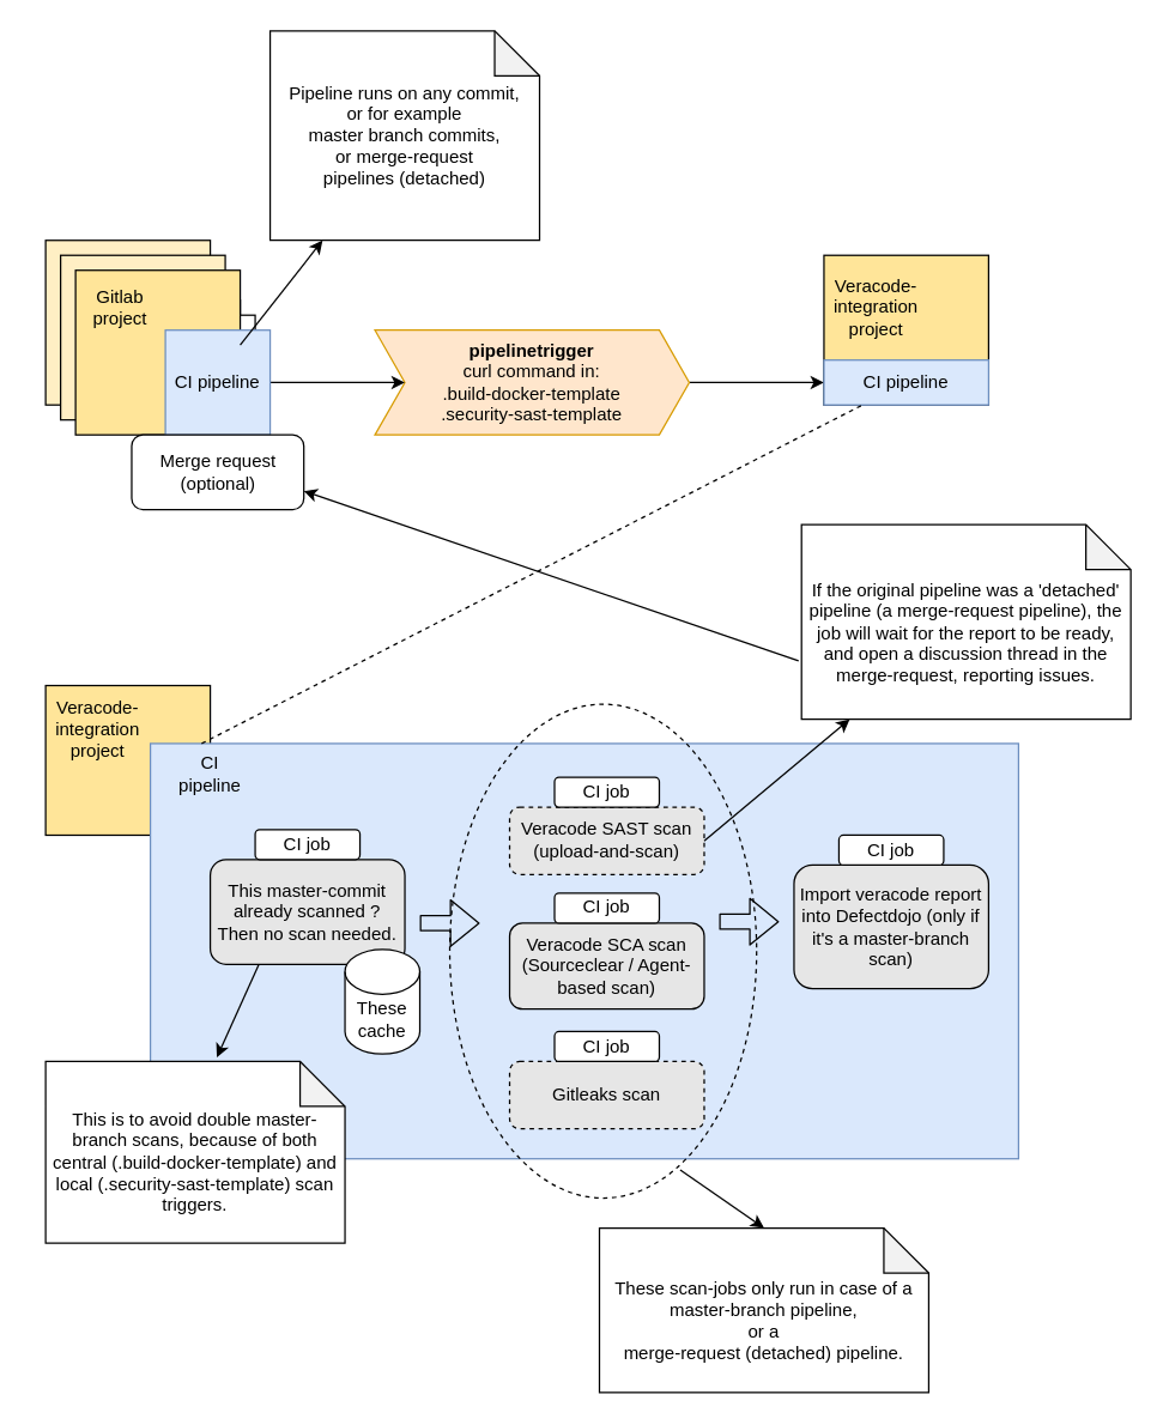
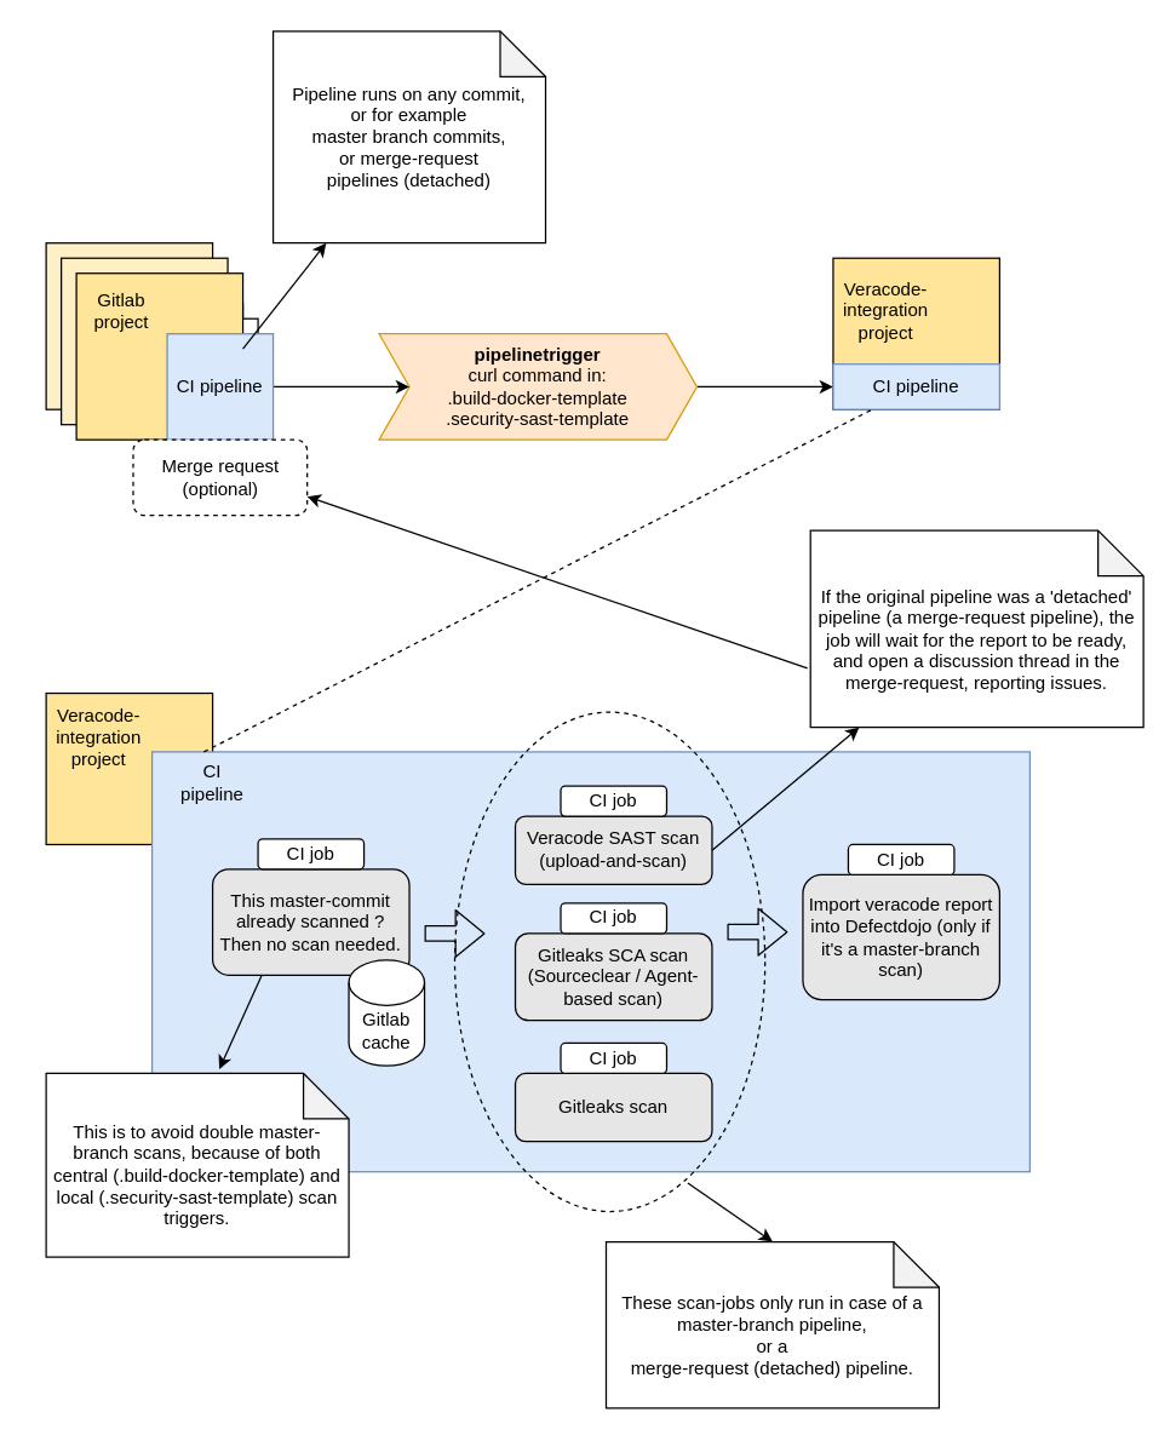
  <mxCell id="0" />
  <mxCell id="1" parent="0" />
  <mxCell id="2" value="" style="whiteSpace=wrap;html=1;fillColor=#FFE599;" vertex="1" parent="1"><mxGeometry x="30" y="457.5" width="110" height="100" as="geometry" /></mxCell>
  <mxCell id="3" value="" style="whiteSpace=wrap;html=1;fillColor=#dae8fc;strokeColor=#6c8ebf;" vertex="1" parent="1"><mxGeometry x="100" y="496.25" width="580" height="277.5" as="geometry" /></mxCell>
  <mxCell id="4" value="" style="ellipse;whiteSpace=wrap;html=1;dashed=1;fillColor=none;" vertex="1" parent="1"><mxGeometry x="300" y="470" width="205" height="330" as="geometry" /></mxCell>
  <mxCell id="5" value="" style="whiteSpace=wrap;html=1;aspect=fixed;fillColor=#FFEFC4;" vertex="1" parent="1"><mxGeometry x="30" y="160" width="110" height="110" as="geometry" /></mxCell>
  <mxCell id="6" value="Gitlab project" style="text;html=1;strokeColor=none;fillColor=none;align=center;verticalAlign=middle;whiteSpace=wrap;rounded=0;" vertex="1" parent="1"><mxGeometry x="30" y="170" width="60" height="30" as="geometry" /></mxCell>
  <mxCell id="7" value="" style="whiteSpace=wrap;html=1;fillColor=#FFE599;" vertex="1" parent="1"><mxGeometry x="550" y="170" width="110" height="100" as="geometry" /></mxCell>
  <mxCell id="8" style="edgeStyle=orthogonalEdgeStyle;rounded=0;orthogonalLoop=1;jettySize=auto;html=1;exitX=1;exitY=0.5;exitDx=0;exitDy=0;entryX=0;entryY=0.5;entryDx=0;entryDy=0;" edge="1" parent="1" source="9" target="19"><mxGeometry relative="1" as="geometry" /></mxCell>
  <mxCell id="9" value="&lt;b&gt;pipelinetrigger&lt;/b&gt;&lt;br&gt;&lt;div&gt;curl command in:&lt;/div&gt;&lt;div&gt;.build-docker-template&lt;/div&gt;&lt;div&gt;.security-sast-template&lt;br&gt;&lt;/div&gt;" style="shape=step;perimeter=stepPerimeter;whiteSpace=wrap;html=1;fixedSize=1;fillColor=#ffe6cc;strokeColor=#d79b00;" vertex="1" parent="1"><mxGeometry x="250" y="220" width="210" height="70" as="geometry" /></mxCell>
  <mxCell id="10" value="CI pipeline" style="whiteSpace=wrap;html=1;aspect=fixed;" vertex="1" parent="1"><mxGeometry x="90" y="200" width="70" height="70" as="geometry" /></mxCell>
  <mxCell id="11" value="" style="whiteSpace=wrap;html=1;aspect=fixed;fillColor=#FFEFC4;" vertex="1" parent="1"><mxGeometry x="40" y="170" width="110" height="110" as="geometry" /></mxCell>
  <mxCell id="12" value="Gitlab project" style="text;html=1;strokeColor=none;fillColor=none;align=center;verticalAlign=middle;whiteSpace=wrap;rounded=0;" vertex="1" parent="1"><mxGeometry x="40" y="180" width="60" height="30" as="geometry" /></mxCell>
  <mxCell id="13" value="CI pipeline" style="whiteSpace=wrap;html=1;aspect=fixed;" vertex="1" parent="1"><mxGeometry x="100" y="210" width="70" height="70" as="geometry" /></mxCell>
  <mxCell id="14" value="" style="whiteSpace=wrap;html=1;aspect=fixed;fillColor=#FFE599;" vertex="1" parent="1"><mxGeometry x="50" y="180" width="110" height="110" as="geometry" /></mxCell>
  <mxCell id="15" value="Gitlab project" style="text;html=1;strokeColor=none;fillColor=none;align=center;verticalAlign=middle;whiteSpace=wrap;rounded=0;" vertex="1" parent="1"><mxGeometry x="50" y="190" width="60" height="30" as="geometry" /></mxCell>
  <mxCell id="16" style="edgeStyle=orthogonalEdgeStyle;rounded=0;orthogonalLoop=1;jettySize=auto;html=1;exitX=1;exitY=0.5;exitDx=0;exitDy=0;entryX=0;entryY=0.5;entryDx=0;entryDy=0;" edge="1" parent="1" source="17" target="9"><mxGeometry relative="1" as="geometry" /></mxCell>
  <mxCell id="17" value="CI pipeline" style="whiteSpace=wrap;html=1;aspect=fixed;fillColor=#dae8fc;strokeColor=#6c8ebf;" vertex="1" parent="1"><mxGeometry x="110" y="220" width="70" height="70" as="geometry" /></mxCell>
  <mxCell id="18" value="&lt;div&gt;Veracode-integration project&lt;/div&gt;" style="text;html=1;strokeColor=none;fillColor=none;align=center;verticalAlign=middle;whiteSpace=wrap;rounded=0;" vertex="1" parent="1"><mxGeometry x="540" y="185" width="90" height="40" as="geometry" /></mxCell>
  <mxCell id="19" value="CI pipeline" style="whiteSpace=wrap;html=1;fillColor=#dae8fc;strokeColor=#6c8ebf;" vertex="1" parent="1"><mxGeometry x="550" y="240" width="110" height="30" as="geometry" /></mxCell>
  <mxCell id="20" value="&lt;div&gt;Pipeline runs on any commit,&lt;/div&gt;&lt;div&gt;or for example&lt;/div&gt;&lt;div&gt;master branch commits,&lt;/div&gt;&lt;div&gt;or merge-request&lt;/div&gt;&lt;div&gt;pipelines (detached)&lt;/div&gt;" style="shape=note;whiteSpace=wrap;html=1;backgroundOutline=1;darkOpacity=0.05;" vertex="1" parent="1"><mxGeometry x="180" y="20" width="180" height="140" as="geometry" /></mxCell>
  <mxCell id="21" value="" style="endArrow=classic;html=1;" edge="1" parent="1" target="20"><mxGeometry width="50" height="50" relative="1" as="geometry"><mxPoint x="160" y="230" as="sourcePoint" /><mxPoint x="210" y="180" as="targetPoint" /></mxGeometry></mxCell>
  <mxCell id="22" value="&lt;div&gt;Veracode-integration project&lt;/div&gt;" style="text;html=1;strokeColor=none;fillColor=none;align=center;verticalAlign=middle;whiteSpace=wrap;rounded=0;" vertex="1" parent="1"><mxGeometry x="20" y="466.75" width="90" height="40" as="geometry" /></mxCell>
  <mxCell id="23" value="This master-commit already scanned ? Then no scan needed." style="rounded=1;whiteSpace=wrap;html=1;fillColor=#E6E6E6;" vertex="1" parent="1"><mxGeometry x="140" y="573.75" width="130" height="70" as="geometry" /></mxCell>
  <mxCell id="24" value="&lt;div&gt;&lt;br&gt;&lt;/div&gt;&lt;div&gt;This is to avoid double master-branch scans, because of both central (.build-docker-template) and local (.security-sast-template) scan triggers.&lt;/div&gt;" style="shape=note;whiteSpace=wrap;html=1;backgroundOutline=1;darkOpacity=0.05;" vertex="1" parent="1"><mxGeometry x="30" y="708.75" width="200" height="121.25" as="geometry" /></mxCell>
  <mxCell id="25" value="" style="endArrow=classic;html=1;entryX=0.572;entryY=-0.023;entryDx=0;entryDy=0;entryPerimeter=0;exitX=0.25;exitY=1;exitDx=0;exitDy=0;" edge="1" parent="1" source="23" target="24"><mxGeometry width="50" height="50" relative="1" as="geometry"><mxPoint x="190" y="693.75" as="sourcePoint" /><mxPoint x="370" y="713.75" as="targetPoint" /></mxGeometry></mxCell>
- <mxCell id="26" value="&lt;div&gt;These cache&lt;/div&gt;" style="shape=cylinder3;whiteSpace=wrap;html=1;boundedLbl=1;backgroundOutline=1;size=15;" vertex="1" parent="1"><mxGeometry x="230" y="633.75" width="50" height="70" as="geometry" /></mxCell>
+ <mxCell id="26" value="&lt;div&gt;Gitlab cache&lt;/div&gt;" style="shape=cylinder3;whiteSpace=wrap;html=1;boundedLbl=1;backgroundOutline=1;size=15;" vertex="1" parent="1"><mxGeometry x="230" y="633.75" width="50" height="70" as="geometry" /></mxCell>
  <mxCell id="27" value="&lt;div&gt;CI job&lt;/div&gt;" style="rounded=1;whiteSpace=wrap;html=1;" vertex="1" parent="1"><mxGeometry x="170" y="553.75" width="70" height="20" as="geometry" /></mxCell>
- <mxCell id="28" value="Veracode SAST scan&lt;br&gt;(upload-and-scan)" style="rounded=1;whiteSpace=wrap;html=1;fillColor=#E6E6E6;dashed=1;" vertex="1" parent="1"><mxGeometry x="340" y="538.75" width="130" height="45" as="geometry" /></mxCell>
+ <mxCell id="28" value="Veracode SAST scan&lt;br&gt;(upload-and-scan)" style="rounded=1;whiteSpace=wrap;html=1;fillColor=#E6E6E6;" vertex="1" parent="1"><mxGeometry x="340" y="538.75" width="130" height="45" as="geometry" /></mxCell>
  <mxCell id="29" value="&lt;div&gt;CI job&lt;/div&gt;" style="rounded=1;whiteSpace=wrap;html=1;" vertex="1" parent="1"><mxGeometry x="370" y="518.75" width="70" height="20" as="geometry" /></mxCell>
- <mxCell id="30" value="Veracode SCA scan&lt;br&gt;(Sourceclear / Agent-based scan)" style="rounded=1;whiteSpace=wrap;html=1;fillColor=#E6E6E6;" vertex="1" parent="1"><mxGeometry x="340" y="616.25" width="130" height="57.5" as="geometry" /></mxCell>
+ <mxCell id="30" value="Gitleaks SCA scan&lt;br&gt;(Sourceclear / Agent-based scan)" style="rounded=1;whiteSpace=wrap;html=1;fillColor=#E6E6E6;" vertex="1" parent="1"><mxGeometry x="340" y="616.25" width="130" height="57.5" as="geometry" /></mxCell>
  <mxCell id="31" value="&lt;div&gt;CI job&lt;/div&gt;" style="rounded=1;whiteSpace=wrap;html=1;" vertex="1" parent="1"><mxGeometry x="370" y="596.25" width="70" height="20" as="geometry" /></mxCell>
- <mxCell id="32" value="Gitleaks scan" style="rounded=1;whiteSpace=wrap;html=1;fillColor=#E6E6E6;dashed=1;" vertex="1" parent="1"><mxGeometry x="340" y="708.75" width="130" height="45" as="geometry" /></mxCell>
+ <mxCell id="32" value="Gitleaks scan" style="rounded=1;whiteSpace=wrap;html=1;fillColor=#E6E6E6;" vertex="1" parent="1"><mxGeometry x="340" y="708.75" width="130" height="45" as="geometry" /></mxCell>
  <mxCell id="33" value="&lt;div&gt;CI job&lt;/div&gt;" style="rounded=1;whiteSpace=wrap;html=1;" vertex="1" parent="1"><mxGeometry x="370" y="688.75" width="70" height="20" as="geometry" /></mxCell>
  <mxCell id="34" value="Import veracode report into Defectdojo (only if it's a master-branch scan)" style="rounded=1;whiteSpace=wrap;html=1;fillColor=#E6E6E6;" vertex="1" parent="1"><mxGeometry x="530" y="577.5" width="130" height="82.5" as="geometry" /></mxCell>
  <mxCell id="35" value="&lt;div&gt;CI job&lt;/div&gt;" style="rounded=1;whiteSpace=wrap;html=1;" vertex="1" parent="1"><mxGeometry x="560" y="557.5" width="70" height="20" as="geometry" /></mxCell>
  <mxCell id="36" value="CI pipeline" style="text;html=1;strokeColor=none;fillColor=none;align=center;verticalAlign=middle;whiteSpace=wrap;rounded=0;" vertex="1" parent="1"><mxGeometry x="120" y="506.75" width="40" height="20" as="geometry" /></mxCell>
  <mxCell id="37" value="" style="shape=flexArrow;endArrow=classic;html=1;" edge="1" parent="1"><mxGeometry width="50" height="50" relative="1" as="geometry"><mxPoint x="280" y="616.25" as="sourcePoint" /><mxPoint x="320" y="616.25" as="targetPoint" /></mxGeometry></mxCell>
  <mxCell id="38" value="" style="shape=flexArrow;endArrow=classic;html=1;" edge="1" parent="1"><mxGeometry width="50" height="50" relative="1" as="geometry"><mxPoint x="480" y="615.25" as="sourcePoint" /><mxPoint x="520" y="615.25" as="targetPoint" /></mxGeometry></mxCell>
  <mxCell id="39" value="&lt;div&gt;&lt;br&gt;&lt;/div&gt;&lt;div&gt;If the original pipeline was a 'detached' pipeline (a merge-request pipeline), the job will wait for the report to be ready, and open a discussion thread in the merge-request, reporting issues.&lt;/div&gt;" style="shape=note;whiteSpace=wrap;html=1;backgroundOutline=1;darkOpacity=0.05;" vertex="1" parent="1"><mxGeometry x="535" y="350" width="220" height="130" as="geometry" /></mxCell>
  <mxCell id="40" value="" style="endArrow=classic;html=1;exitX=1;exitY=0.5;exitDx=0;exitDy=0;" edge="1" parent="1" source="28" target="39"><mxGeometry width="50" height="50" relative="1" as="geometry"><mxPoint x="260" y="626.25" as="sourcePoint" /><mxPoint x="516" y="481.95" as="targetPoint" /></mxGeometry></mxCell>
- <mxCell id="41" value="Merge request (optional)" style="rounded=1;whiteSpace=wrap;html=1;dashed=0;" vertex="1" parent="1"><mxGeometry x="87.5" y="290" width="115" height="50" as="geometry" /></mxCell>
+ <mxCell id="41" value="Merge request (optional)" style="rounded=1;whiteSpace=wrap;html=1;dashed=1;" vertex="1" parent="1"><mxGeometry x="87.5" y="290" width="115" height="50" as="geometry" /></mxCell>
  <mxCell id="42" value="" style="endArrow=classic;html=1;exitX=-0.009;exitY=0.7;exitDx=0;exitDy=0;exitPerimeter=0;entryX=1;entryY=0.75;entryDx=0;entryDy=0;" edge="1" parent="1" source="39" target="41"><mxGeometry width="50" height="50" relative="1" as="geometry"><mxPoint x="400" y="410" as="sourcePoint" /><mxPoint x="450" y="360" as="targetPoint" /></mxGeometry></mxCell>
  <mxCell id="43" value="&lt;div&gt;&lt;br&gt;&lt;/div&gt;&lt;div&gt;These scan-jobs only run in case of a&lt;/div&gt;&lt;div&gt;master-branch pipeline,&lt;/div&gt;&lt;div&gt;or a&lt;/div&gt;&lt;div&gt;merge-request (detached) pipeline.&lt;br&gt;&lt;/div&gt;" style="shape=note;whiteSpace=wrap;html=1;backgroundOutline=1;darkOpacity=0.05;" vertex="1" parent="1"><mxGeometry x="400" y="820" width="220" height="110" as="geometry" /></mxCell>
  <mxCell id="44" value="" style="endArrow=classic;html=1;exitX=0.751;exitY=0.943;exitDx=0;exitDy=0;exitPerimeter=0;entryX=0.5;entryY=0;entryDx=0;entryDy=0;entryPerimeter=0;" edge="1" parent="1" source="4" target="43"><mxGeometry width="50" height="50" relative="1" as="geometry"><mxPoint x="300" y="896.25" as="sourcePoint" /><mxPoint x="350" y="846.25" as="targetPoint" /></mxGeometry></mxCell>
  <mxCell id="45" value="" style="endArrow=none;dashed=1;html=1;exitX=0.059;exitY=0;exitDx=0;exitDy=0;exitPerimeter=0;" edge="1" parent="1" source="3" target="19"><mxGeometry width="50" height="50" relative="1" as="geometry"><mxPoint x="140" y="420" as="sourcePoint" /><mxPoint x="190" y="370" as="targetPoint" /></mxGeometry></mxCell>
